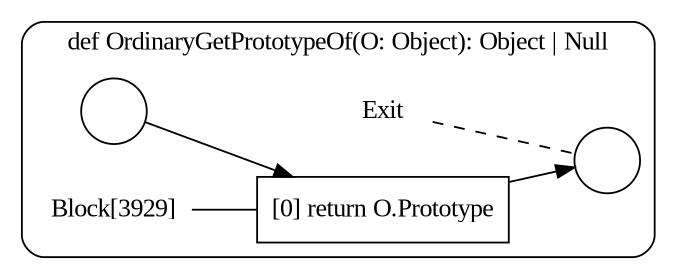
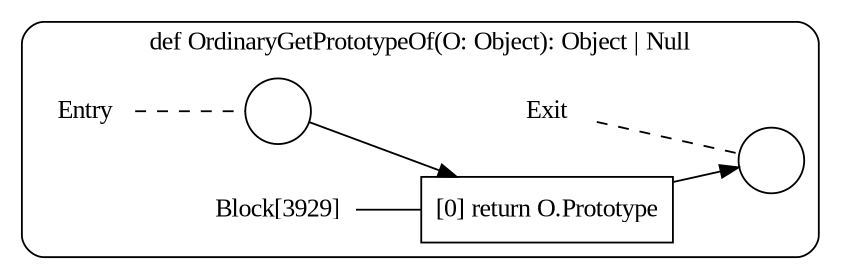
  digraph {
    fontname="Liberation Serif"
    rankdir=LR
    node [fontname="Liberation Serif" shape=none]
    edge [arrowhead=none color=black fontname="Liberation Serif"]
+   n1 [label=<<font color="black">Entry</font>>]
    n2 [color=black fillcolor=white label=" " shape=circle style=filled]
    n3 [color=black fillcolor=white label=<<font color="black">[0] return O.Prototype<BR ALIGN="LEFT"/></font>> shape=box style=filled]
    n4 [color=black fillcolor=white label=" " shape=circle style=filled]
    n5 [label=<<font color="black">Exit</font>>]
    n6 [label=<<font color="black">Block[3929]</font>>]
    subgraph cluster_1 {
      label="def OrdinaryGetPrototypeOf(O: Object): Object | Null"
      style=rounded
+     n1
      n2
      n3
      n4
      n5
      n6
    }
+   n1 -> n2 [style=dashed]
    n2 -> n3 [arrowhead=""]
    n3 -> n4 [arrowhead=""]
    n5 -> n4 [style=dashed]
    n6 -> n3 [style=solid]
  }
